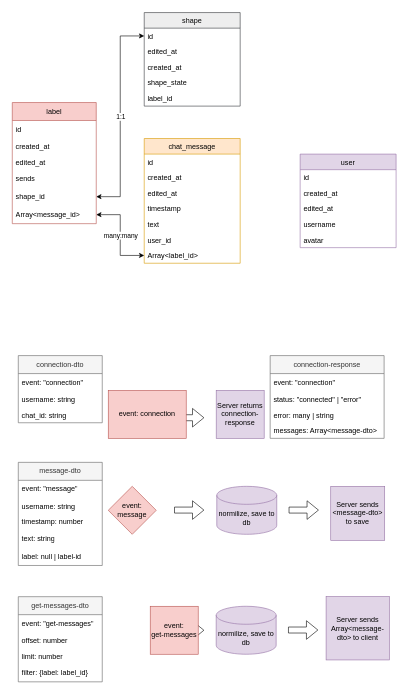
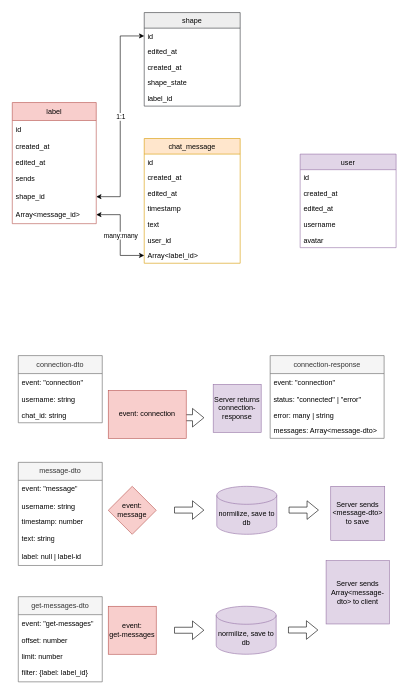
  <mxCell id="0" />
  <mxCell id="1" parent="0" />
  <mxCell id="2" value="chat_message" style="swimlane;fontStyle=0;align=center;verticalAlign=top;childLayout=stackLayout;horizontal=1;startSize=26;horizontalStack=0;resizeParent=1;resizeLast=0;collapsible=1;marginBottom=0;rounded=0;shadow=0;strokeWidth=1;fillColor=#ffe6cc;strokeColor=#d79b00;" parent="1" vertex="1"><mxGeometry x="240" y="230" width="160" height="208" as="geometry"><mxRectangle x="230" y="140" width="160" height="26" as="alternateBounds" /></mxGeometry></mxCell>
  <mxCell id="3" value="id" style="text;align=left;verticalAlign=top;spacingLeft=4;spacingRight=4;overflow=hidden;rotatable=0;points=[[0,0.5],[1,0.5]];portConstraint=eastwest;" parent="2" vertex="1"><mxGeometry y="26" width="160" height="26" as="geometry" /></mxCell>
  <mxCell id="4" value="created_at" style="text;align=left;verticalAlign=top;spacingLeft=4;spacingRight=4;overflow=hidden;rotatable=0;points=[[0,0.5],[1,0.5]];portConstraint=eastwest;rounded=0;shadow=0;html=0;" parent="2" vertex="1"><mxGeometry y="52" width="160" height="26" as="geometry" /></mxCell>
  <mxCell id="5" value="edited_at" style="text;align=left;verticalAlign=top;spacingLeft=4;spacingRight=4;overflow=hidden;rotatable=0;points=[[0,0.5],[1,0.5]];portConstraint=eastwest;rounded=0;shadow=0;html=0;" parent="2" vertex="1"><mxGeometry y="78" width="160" height="26" as="geometry" /></mxCell>
  <mxCell id="6" value="timestamp" style="text;align=left;verticalAlign=top;spacingLeft=4;spacingRight=4;overflow=hidden;rotatable=0;points=[[0,0.5],[1,0.5]];portConstraint=eastwest;rounded=0;shadow=0;html=0;" vertex="1" parent="2"><mxGeometry y="104" width="160" height="26" as="geometry" /></mxCell>
  <mxCell id="7" value="text" style="text;align=left;verticalAlign=top;spacingLeft=4;spacingRight=4;overflow=hidden;rotatable=0;points=[[0,0.5],[1,0.5]];portConstraint=eastwest;rounded=0;shadow=0;html=0;" parent="2" vertex="1"><mxGeometry y="130" width="160" height="26" as="geometry" /></mxCell>
  <mxCell id="8" value="user_id" style="text;align=left;verticalAlign=top;spacingLeft=4;spacingRight=4;overflow=hidden;rotatable=0;points=[[0,0.5],[1,0.5]];portConstraint=eastwest;rounded=0;shadow=0;html=0;strokeColor=none;fillColor=none;" parent="2" vertex="1"><mxGeometry y="156" width="160" height="26" as="geometry" /></mxCell>
  <mxCell id="9" value="Array&lt;label_id&gt;" style="text;align=left;verticalAlign=top;spacingLeft=4;spacingRight=4;overflow=hidden;rotatable=0;points=[[0,0.5],[1,0.5]];portConstraint=eastwest;rounded=0;shadow=0;html=0;fillColor=none;strokeColor=none;" parent="2" vertex="1"><mxGeometry y="182" width="160" height="26" as="geometry" /></mxCell>
  <mxCell id="10" value="user" style="swimlane;fontStyle=0;align=center;verticalAlign=top;childLayout=stackLayout;horizontal=1;startSize=26;horizontalStack=0;resizeParent=1;resizeLast=0;collapsible=1;marginBottom=0;rounded=0;shadow=0;strokeWidth=1;fillColor=#e1d5e7;strokeColor=#9673a6;" parent="1" vertex="1"><mxGeometry x="500" y="256" width="160" height="156" as="geometry"><mxRectangle x="550" y="140" width="160" height="26" as="alternateBounds" /></mxGeometry></mxCell>
  <mxCell id="11" value="id" style="text;align=left;verticalAlign=top;spacingLeft=4;spacingRight=4;overflow=hidden;rotatable=0;points=[[0,0.5],[1,0.5]];portConstraint=eastwest;strokeColor=none;" parent="10" vertex="1"><mxGeometry y="26" width="160" height="26" as="geometry" /></mxCell>
  <mxCell id="12" value="created_at" style="text;align=left;verticalAlign=top;spacingLeft=4;spacingRight=4;overflow=hidden;rotatable=0;points=[[0,0.5],[1,0.5]];portConstraint=eastwest;rounded=0;shadow=0;html=0;" parent="10" vertex="1"><mxGeometry y="52" width="160" height="26" as="geometry" /></mxCell>
  <mxCell id="13" value="edited_at" style="text;align=left;verticalAlign=top;spacingLeft=4;spacingRight=4;overflow=hidden;rotatable=0;points=[[0,0.5],[1,0.5]];portConstraint=eastwest;rounded=0;shadow=0;html=0;" parent="10" vertex="1"><mxGeometry y="78" width="160" height="26" as="geometry" /></mxCell>
  <mxCell id="14" value="username" style="text;align=left;verticalAlign=top;spacingLeft=4;spacingRight=4;overflow=hidden;rotatable=0;points=[[0,0.5],[1,0.5]];portConstraint=eastwest;rounded=0;shadow=0;html=0;" parent="10" vertex="1"><mxGeometry y="104" width="160" height="26" as="geometry" /></mxCell>
  <mxCell id="15" value="avatar" style="text;align=left;verticalAlign=top;spacingLeft=4;spacingRight=4;overflow=hidden;rotatable=0;points=[[0,0.5],[1,0.5]];portConstraint=eastwest;rounded=0;shadow=0;html=0;" parent="10" vertex="1"><mxGeometry y="130" width="160" height="26" as="geometry" /></mxCell>
  <mxCell id="16" value="label" style="swimlane;fontStyle=0;childLayout=stackLayout;horizontal=1;startSize=30;horizontalStack=0;resizeParent=1;resizeParentMax=0;resizeLast=0;collapsible=1;marginBottom=0;whiteSpace=wrap;html=1;fillColor=#f8cecc;strokeColor=#b85450;" parent="1" vertex="1"><mxGeometry x="20" y="170" width="140" height="202" as="geometry"><mxRectangle x="10" y="160" width="70" height="30" as="alternateBounds" /></mxGeometry></mxCell>
  <mxCell id="17" value="id" style="text;strokeColor=none;fillColor=none;align=left;verticalAlign=middle;spacingLeft=4;spacingRight=4;overflow=hidden;points=[[0,0.5],[1,0.5]];portConstraint=eastwest;rotatable=0;whiteSpace=wrap;html=1;" parent="16" vertex="1"><mxGeometry y="30" width="140" height="30" as="geometry" /></mxCell>
  <mxCell id="18" value="created_at" style="text;align=left;verticalAlign=top;spacingLeft=4;spacingRight=4;overflow=hidden;rotatable=0;points=[[0,0.5],[1,0.5]];portConstraint=eastwest;rounded=0;shadow=0;html=0;" parent="16" vertex="1"><mxGeometry y="60" width="140" height="26" as="geometry" /></mxCell>
  <mxCell id="19" value="edited_at" style="text;align=left;verticalAlign=top;spacingLeft=4;spacingRight=4;overflow=hidden;rotatable=0;points=[[0,0.5],[1,0.5]];portConstraint=eastwest;rounded=0;shadow=0;html=0;" parent="16" vertex="1"><mxGeometry y="86" width="140" height="26" as="geometry" /></mxCell>
  <mxCell id="20" value="sends" style="text;strokeColor=none;fillColor=none;align=left;verticalAlign=middle;spacingLeft=4;spacingRight=4;overflow=hidden;points=[[0,0.5],[1,0.5]];portConstraint=eastwest;rotatable=0;whiteSpace=wrap;html=1;" parent="16" vertex="1"><mxGeometry y="112" width="140" height="30" as="geometry" /></mxCell>
  <mxCell id="21" value="shape_id" style="text;strokeColor=none;fillColor=none;align=left;verticalAlign=middle;spacingLeft=4;spacingRight=4;overflow=hidden;points=[[0,0.5],[1,0.5]];portConstraint=eastwest;rotatable=0;whiteSpace=wrap;html=1;" parent="16" vertex="1"><mxGeometry y="142" width="140" height="30" as="geometry" /></mxCell>
  <mxCell id="22" value="Array&amp;lt;message_id&amp;gt;" style="text;strokeColor=none;fillColor=none;align=left;verticalAlign=middle;spacingLeft=4;spacingRight=4;overflow=hidden;points=[[0,0.5],[1,0.5]];portConstraint=eastwest;rotatable=0;whiteSpace=wrap;html=1;" parent="16" vertex="1"><mxGeometry y="172" width="140" height="30" as="geometry" /></mxCell>
  <mxCell id="23" value="" style="endArrow=classic;startArrow=classic;html=1;rounded=0;edgeStyle=elbowEdgeStyle;entryX=0;entryY=0.5;entryDx=0;entryDy=0;" parent="1" source="22" target="9" edge="1"><mxGeometry width="50" height="50" relative="1" as="geometry"><mxPoint x="400" y="350" as="sourcePoint" /><mxPoint x="450" y="300" as="targetPoint" /></mxGeometry></mxCell>
  <mxCell id="24" value="many:many" style="edgeLabel;html=1;align=center;verticalAlign=middle;resizable=0;points=[];" parent="23" vertex="1" connectable="0"><mxGeometry relative="1" as="geometry"><mxPoint as="offset" /></mxGeometry></mxCell>
  <mxCell id="25" value="shape" style="swimlane;fontStyle=0;align=center;verticalAlign=top;childLayout=stackLayout;horizontal=1;startSize=26;horizontalStack=0;resizeParent=1;resizeLast=0;collapsible=1;marginBottom=0;rounded=0;shadow=0;strokeWidth=1;fillColor=#eeeeee;strokeColor=#36393d;" parent="1" vertex="1"><mxGeometry x="240" y="20" width="160" height="156" as="geometry"><mxRectangle x="550" y="140" width="160" height="26" as="alternateBounds" /></mxGeometry></mxCell>
  <mxCell id="26" value="id" style="text;align=left;verticalAlign=top;spacingLeft=4;spacingRight=4;overflow=hidden;rotatable=0;points=[[0,0.5],[1,0.5]];portConstraint=eastwest;strokeColor=none;" parent="25" vertex="1"><mxGeometry y="26" width="160" height="26" as="geometry" /></mxCell>
  <mxCell id="27" value="edited_at" style="text;align=left;verticalAlign=top;spacingLeft=4;spacingRight=4;overflow=hidden;rotatable=0;points=[[0,0.5],[1,0.5]];portConstraint=eastwest;rounded=0;shadow=0;html=0;" parent="25" vertex="1"><mxGeometry y="52" width="160" height="26" as="geometry" /></mxCell>
  <mxCell id="28" value="created_at" style="text;align=left;verticalAlign=top;spacingLeft=4;spacingRight=4;overflow=hidden;rotatable=0;points=[[0,0.5],[1,0.5]];portConstraint=eastwest;rounded=0;shadow=0;html=0;" parent="25" vertex="1"><mxGeometry y="78" width="160" height="26" as="geometry" /></mxCell>
  <mxCell id="29" value="shape_state" style="text;align=left;verticalAlign=top;spacingLeft=4;spacingRight=4;overflow=hidden;rotatable=0;points=[[0,0.5],[1,0.5]];portConstraint=eastwest;rounded=0;shadow=0;html=0;" parent="25" vertex="1"><mxGeometry y="104" width="160" height="26" as="geometry" /></mxCell>
  <mxCell id="30" value="label_id" style="text;align=left;verticalAlign=top;spacingLeft=4;spacingRight=4;overflow=hidden;rotatable=0;points=[[0,0.5],[1,0.5]];portConstraint=eastwest;rounded=0;shadow=0;html=0;" parent="25" vertex="1"><mxGeometry y="130" width="160" height="26" as="geometry" /></mxCell>
  <mxCell id="31" value="" style="endArrow=classic;startArrow=classic;html=1;rounded=0;entryX=0;entryY=0.5;entryDx=0;entryDy=0;edgeStyle=elbowEdgeStyle;" parent="1" source="21" target="26" edge="1"><mxGeometry width="50" height="50" relative="1" as="geometry"><mxPoint x="400" y="350" as="sourcePoint" /><mxPoint x="450" y="300" as="targetPoint" /></mxGeometry></mxCell>
  <mxCell id="32" value="1:1" style="edgeLabel;html=1;align=center;verticalAlign=middle;resizable=0;points=[];" parent="31" vertex="1" connectable="0"><mxGeometry relative="1" as="geometry"><mxPoint as="offset" /></mxGeometry></mxCell>
  <mxCell id="33" value="connection-dto" style="swimlane;fontStyle=0;childLayout=stackLayout;horizontal=1;startSize=30;horizontalStack=0;resizeParent=1;resizeParentMax=0;resizeLast=0;collapsible=1;marginBottom=0;whiteSpace=wrap;html=1;fillColor=#f5f5f5;strokeColor=#666666;fontColor=#333333;" vertex="1" parent="1"><mxGeometry x="30" y="592" width="140" height="112" as="geometry"><mxRectangle x="40" y="484" width="120" height="30" as="alternateBounds" /></mxGeometry></mxCell>
  <mxCell id="34" value="event: &quot;connection&quot;" style="text;strokeColor=none;fillColor=none;align=left;verticalAlign=middle;spacingLeft=4;spacingRight=4;overflow=hidden;points=[[0,0.5],[1,0.5]];portConstraint=eastwest;rotatable=0;whiteSpace=wrap;html=1;" vertex="1" parent="33"><mxGeometry y="30" width="140" height="30" as="geometry" /></mxCell>
  <mxCell id="35" value="username: string" style="text;align=left;verticalAlign=top;spacingLeft=4;spacingRight=4;overflow=hidden;rotatable=0;points=[[0,0.5],[1,0.5]];portConstraint=eastwest;rounded=0;shadow=0;html=0;" vertex="1" parent="33"><mxGeometry y="60" width="140" height="26" as="geometry" /></mxCell>
  <mxCell id="36" value="chat_id: string" style="text;align=left;verticalAlign=top;spacingLeft=4;spacingRight=4;overflow=hidden;rotatable=0;points=[[0,0.5],[1,0.5]];portConstraint=eastwest;rounded=0;shadow=0;html=0;" vertex="1" parent="33"><mxGeometry y="86" width="140" height="26" as="geometry" /></mxCell>
  <mxCell id="37" value="message-dto" style="swimlane;fontStyle=0;childLayout=stackLayout;horizontal=1;startSize=30;horizontalStack=0;resizeParent=1;resizeParentMax=0;resizeLast=0;collapsible=1;marginBottom=0;whiteSpace=wrap;html=1;fillColor=#f5f5f5;strokeColor=#666666;fontColor=#333333;" vertex="1" parent="1"><mxGeometry x="30" y="770" width="140" height="172" as="geometry" /></mxCell>
  <mxCell id="38" value="event: &quot;message&quot;" style="text;strokeColor=none;fillColor=none;align=left;verticalAlign=middle;spacingLeft=4;spacingRight=4;overflow=hidden;points=[[0,0.5],[1,0.5]];portConstraint=eastwest;rotatable=0;whiteSpace=wrap;html=1;" vertex="1" parent="37"><mxGeometry y="30" width="140" height="30" as="geometry" /></mxCell>
  <mxCell id="39" value="username: string" style="text;align=left;verticalAlign=top;spacingLeft=4;spacingRight=4;overflow=hidden;rotatable=0;points=[[0,0.5],[1,0.5]];portConstraint=eastwest;rounded=0;shadow=0;html=0;" vertex="1" parent="37"><mxGeometry y="60" width="140" height="26" as="geometry" /></mxCell>
  <mxCell id="40" value="timestamp: number" style="text;align=left;verticalAlign=top;spacingLeft=4;spacingRight=4;overflow=hidden;rotatable=0;points=[[0,0.5],[1,0.5]];portConstraint=eastwest;rounded=0;shadow=0;html=0;" vertex="1" parent="37"><mxGeometry y="86" width="140" height="26" as="geometry" /></mxCell>
  <mxCell id="41" value="text: string" style="text;strokeColor=none;fillColor=none;align=left;verticalAlign=middle;spacingLeft=4;spacingRight=4;overflow=hidden;points=[[0,0.5],[1,0.5]];portConstraint=eastwest;rotatable=0;whiteSpace=wrap;html=1;" vertex="1" parent="37"><mxGeometry y="112" width="140" height="30" as="geometry" /></mxCell>
  <mxCell id="42" value="label: null | label-id" style="text;strokeColor=none;fillColor=none;align=left;verticalAlign=middle;spacingLeft=4;spacingRight=4;overflow=hidden;points=[[0,0.5],[1,0.5]];portConstraint=eastwest;rotatable=0;whiteSpace=wrap;html=1;" vertex="1" parent="37"><mxGeometry y="142" width="140" height="30" as="geometry" /></mxCell>
  <mxCell id="43" value="connection-response" style="swimlane;fontStyle=0;childLayout=stackLayout;horizontal=1;startSize=30;horizontalStack=0;resizeParent=1;resizeParentMax=0;resizeLast=0;collapsible=1;marginBottom=0;whiteSpace=wrap;html=1;fillColor=#f5f5f5;strokeColor=#666666;fontColor=#333333;" vertex="1" parent="1"><mxGeometry x="450" y="592" width="190" height="138" as="geometry"><mxRectangle x="40" y="484" width="120" height="30" as="alternateBounds" /></mxGeometry></mxCell>
  <mxCell id="44" value="event: &quot;connection&quot;" style="text;strokeColor=none;fillColor=none;align=left;verticalAlign=middle;spacingLeft=4;spacingRight=4;overflow=hidden;points=[[0,0.5],[1,0.5]];portConstraint=eastwest;rotatable=0;whiteSpace=wrap;html=1;" vertex="1" parent="43"><mxGeometry y="30" width="190" height="30" as="geometry" /></mxCell>
  <mxCell id="45" value="status: &quot;connected&quot; | &quot;error&quot;" style="text;align=left;verticalAlign=top;spacingLeft=4;spacingRight=4;overflow=hidden;rotatable=0;points=[[0,0.5],[1,0.5]];portConstraint=eastwest;rounded=0;shadow=0;html=0;" vertex="1" parent="43"><mxGeometry y="60" width="190" height="26" as="geometry" /></mxCell>
  <mxCell id="46" value="error: many | string" style="text;align=left;verticalAlign=top;spacingLeft=4;spacingRight=4;overflow=hidden;rotatable=0;points=[[0,0.5],[1,0.5]];portConstraint=eastwest;rounded=0;shadow=0;html=0;" vertex="1" parent="43"><mxGeometry y="86" width="190" height="26" as="geometry" /></mxCell>
  <mxCell id="47" value="messages: Array&lt;message-dto&gt;" style="text;align=left;verticalAlign=top;spacingLeft=4;spacingRight=4;overflow=hidden;rotatable=0;points=[[0,0.5],[1,0.5]];portConstraint=eastwest;rounded=0;shadow=0;html=0;" vertex="1" parent="43"><mxGeometry y="112" width="190" height="26" as="geometry" /></mxCell>
  <mxCell id="48" value="get-messages-dto" style="swimlane;fontStyle=0;childLayout=stackLayout;horizontal=1;startSize=30;horizontalStack=0;resizeParent=1;resizeParentMax=0;resizeLast=0;collapsible=1;marginBottom=0;whiteSpace=wrap;html=1;fillColor=#f5f5f5;strokeColor=#666666;fontColor=#333333;" vertex="1" parent="1"><mxGeometry x="30" y="994" width="140" height="142" as="geometry" /></mxCell>
  <mxCell id="49" value="event: &quot;get-messages&quot;" style="text;strokeColor=none;fillColor=none;align=left;verticalAlign=middle;spacingLeft=4;spacingRight=4;overflow=hidden;points=[[0,0.5],[1,0.5]];portConstraint=eastwest;rotatable=0;whiteSpace=wrap;html=1;" vertex="1" parent="48"><mxGeometry y="30" width="140" height="30" as="geometry" /></mxCell>
  <mxCell id="50" value="offset: number" style="text;align=left;verticalAlign=top;spacingLeft=4;spacingRight=4;overflow=hidden;rotatable=0;points=[[0,0.5],[1,0.5]];portConstraint=eastwest;rounded=0;shadow=0;html=0;" vertex="1" parent="48"><mxGeometry y="60" width="140" height="26" as="geometry" /></mxCell>
  <mxCell id="51" value="limit: number" style="text;align=left;verticalAlign=top;spacingLeft=4;spacingRight=4;overflow=hidden;rotatable=0;points=[[0,0.5],[1,0.5]];portConstraint=eastwest;rounded=0;shadow=0;html=0;" vertex="1" parent="48"><mxGeometry y="86" width="140" height="26" as="geometry" /></mxCell>
  <mxCell id="52" value="filter: {label: label_id}" style="text;strokeColor=none;fillColor=none;align=left;verticalAlign=middle;spacingLeft=4;spacingRight=4;overflow=hidden;points=[[0,0.5],[1,0.5]];portConstraint=eastwest;rotatable=0;whiteSpace=wrap;html=1;" vertex="1" parent="48"><mxGeometry y="112" width="140" height="30" as="geometry" /></mxCell>
  <mxCell id="53" value="Server sends &amp;lt;message-dto&amp;gt; to save" style="whiteSpace=wrap;html=1;aspect=fixed;fillColor=#e1d5e7;strokeColor=#9673a6;" vertex="1" parent="1"><mxGeometry x="551" y="810" width="90" height="90" as="geometry" /></mxCell>
  <mxCell id="54" value="normilize, save to db" style="shape=cylinder3;whiteSpace=wrap;html=1;boundedLbl=1;backgroundOutline=1;size=15;fillColor=#e1d5e7;strokeColor=#9673a6;" vertex="1" parent="1"><mxGeometry x="361" y="810" width="100" height="80" as="geometry" /></mxCell>
  <mxCell id="55" value="" style="shape=flexArrow;endArrow=classic;html=1;rounded=0;" edge="1" parent="1"><mxGeometry width="50" height="50" relative="1" as="geometry"><mxPoint x="290" y="849.6" as="sourcePoint" /><mxPoint x="340" y="849.6" as="targetPoint" /></mxGeometry></mxCell>
  <mxCell id="56" value="" style="shape=flexArrow;endArrow=classic;html=1;rounded=0;" edge="1" parent="1"><mxGeometry width="50" height="50" relative="1" as="geometry"><mxPoint x="481" y="849.6" as="sourcePoint" /><mxPoint x="531" y="849.6" as="targetPoint" /></mxGeometry></mxCell>
  <mxCell id="57" value="" style="shape=flexArrow;endArrow=classic;html=1;rounded=0;" edge="1" parent="1"><mxGeometry width="50" height="50" relative="1" as="geometry"><mxPoint x="290" y="695.6" as="sourcePoint" /><mxPoint x="340" y="695.6" as="targetPoint" /></mxGeometry></mxCell>
  <mxCell id="58" value="" style="shape=flexArrow;endArrow=classic;html=1;rounded=0;" edge="1" parent="1"><mxGeometry width="50" height="50" relative="1" as="geometry"><mxPoint x="290" y="1050" as="sourcePoint" /><mxPoint x="340" y="1050" as="targetPoint" /></mxGeometry></mxCell>
- <mxCell id="59" value="Server sends Array&amp;lt;message-dto&amp;gt; to client" style="whiteSpace=wrap;html=1;aspect=fixed;fillColor=#e1d5e7;strokeColor=#9673a6;" vertex="1" parent="1"><mxGeometry x="543.25" y="994" width="105.5" height="105.5" as="geometry" /></mxCell>
+ <mxCell id="59" value="Server sends Array&amp;lt;message-dto&amp;gt; to client" style="whiteSpace=wrap;html=1;aspect=fixed;fillColor=#e1d5e7;strokeColor=#9673a6;" vertex="1" parent="1"><mxGeometry x="543.25" y="934" width="105.5" height="105.5" as="geometry" /></mxCell>
  <mxCell id="60" value="normilize, save to db" style="shape=cylinder3;whiteSpace=wrap;html=1;boundedLbl=1;backgroundOutline=1;size=15;fillColor=#e1d5e7;strokeColor=#9673a6;" vertex="1" parent="1"><mxGeometry x="360" y="1010" width="100" height="80" as="geometry" /></mxCell>
  <mxCell id="61" value="" style="shape=flexArrow;endArrow=classic;html=1;rounded=0;" edge="1" parent="1"><mxGeometry width="50" height="50" relative="1" as="geometry"><mxPoint x="480" y="1049.6" as="sourcePoint" /><mxPoint x="530" y="1049.6" as="targetPoint" /></mxGeometry></mxCell>
  <mxCell id="62" value="event: connection" style="whiteSpace=wrap;html=1;aspect=fixed;fillColor=#f8cecc;strokeColor=#b85450;" vertex="1" parent="1"><mxGeometry x="180" y="650" width="130" height="80" as="geometry" /></mxCell>
- <mxCell id="63" value="Server returns connection-response" style="whiteSpace=wrap;html=1;aspect=fixed;fillColor=#e1d5e7;strokeColor=#9673a6;" vertex="1" parent="1"><mxGeometry x="360" y="650" width="80" height="80" as="geometry" /></mxCell>
+ <mxCell id="63" value="Server returns connection-response" style="whiteSpace=wrap;html=1;aspect=fixed;fillColor=#e1d5e7;strokeColor=#9673a6;" vertex="1" parent="1"><mxGeometry x="355" y="640" width="80" height="80" as="geometry" /></mxCell>
  <mxCell id="64" value="event:&lt;br&gt;message" style="rhombus;whiteSpace=wrap;html=1;aspect=fixed;fillColor=#f8cecc;strokeColor=#b85450;" vertex="1" parent="1"><mxGeometry x="180" y="810" width="80" height="80" as="geometry" /></mxCell>
- <mxCell id="65" value="event:&lt;br&gt;get-messages" style="whiteSpace=wrap;html=1;aspect=fixed;fillColor=#f8cecc;strokeColor=#b85450;" vertex="1" parent="1"><mxGeometry x="250" y="1010" width="80" height="80" as="geometry" /></mxCell>
+ <mxCell id="65" value="event:&lt;br&gt;get-messages" style="whiteSpace=wrap;html=1;aspect=fixed;fillColor=#f8cecc;strokeColor=#b85450;" vertex="1" parent="1"><mxGeometry x="180" y="1010" width="80" height="80" as="geometry" /></mxCell>
